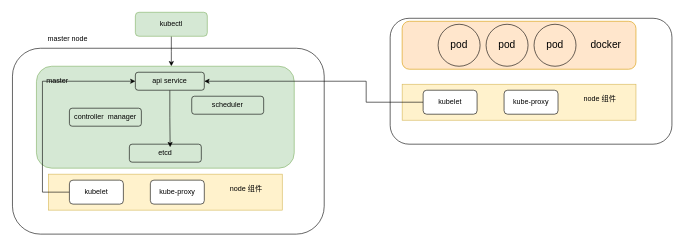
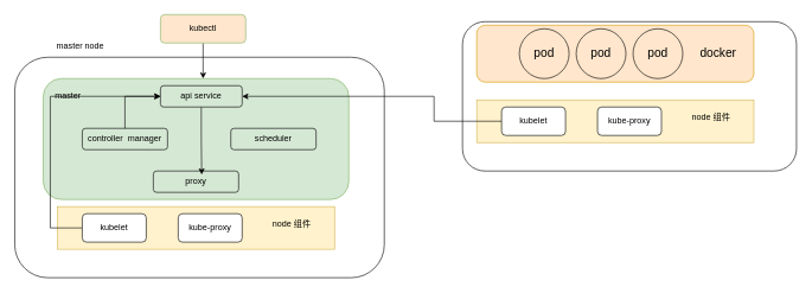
  <mxCell id="0" />
  <mxCell id="1" parent="0" />
  <mxCell id="2" value="" style="rounded=1;whiteSpace=wrap;html=1;strokeColor=#000000;strokeWidth=1;fillColor=none;" vertex="1" parent="1"><mxGeometry x="650" y="30" width="470" height="210" as="geometry" /></mxCell>
  <mxCell id="3" value="" style="rounded=1;whiteSpace=wrap;html=1;fontSize=17;strokeColor=#d79b00;strokeWidth=1;fillColor=#ffe6cc;" vertex="1" parent="1"><mxGeometry x="670" y="35" width="390" height="80" as="geometry" /></mxCell>
  <mxCell id="4" value="" style="rounded=1;whiteSpace=wrap;html=1;strokeColor=#000000;strokeWidth=1;fillColor=none;" vertex="1" parent="1"><mxGeometry x="20" y="80" width="520" height="310" as="geometry" /></mxCell>
  <mxCell id="5" value="" style="rounded=0;whiteSpace=wrap;html=1;strokeWidth=1;fillColor=#fff2cc;strokeColor=#d6b656;" vertex="1" parent="1"><mxGeometry x="80" y="290" width="390" height="60" as="geometry" /></mxCell>
  <mxCell id="6" style="edgeStyle=orthogonalEdgeStyle;rounded=0;orthogonalLoop=1;jettySize=auto;html=1;entryX=0.5;entryY=0;entryDx=0;entryDy=0;" edge="1" parent="1" source="7"><mxGeometry relative="1" as="geometry"><mxPoint x="285" y="110" as="targetPoint" /></mxGeometry></mxCell>
- <mxCell id="7" value="kubectl" style="rounded=1;whiteSpace=wrap;html=1;fillColor=#d5e8d4;strokeColor=#82b366;" vertex="1" parent="1"><mxGeometry x="225" y="20" width="120" height="40" as="geometry" /></mxCell>
+ <mxCell id="7" value="kubectl" style="rounded=1;whiteSpace=wrap;html=1;fillColor=#ffe6cc;strokeColor=#82b366;" vertex="1" parent="1"><mxGeometry x="225" y="20" width="120" height="40" as="geometry" /></mxCell>
  <mxCell id="8" value="" style="rounded=1;whiteSpace=wrap;html=1;fillColor=#d5e8d4;strokeColor=#82b366;" vertex="1" parent="1"><mxGeometry x="60" y="110" width="430" height="170" as="geometry" /></mxCell>
  <mxCell id="9" value="master" style="text;html=1;strokeColor=none;fillColor=none;align=center;verticalAlign=middle;whiteSpace=wrap;rounded=0;" vertex="1" parent="1"><mxGeometry x="65" y="120" width="60" height="30" as="geometry" /></mxCell>
  <mxCell id="10" style="edgeStyle=orthogonalEdgeStyle;rounded=0;orthogonalLoop=1;jettySize=auto;html=1;entryX=0.567;entryY=0.167;entryDx=0;entryDy=0;entryPerimeter=0;" edge="1" parent="1" source="11" target="13"><mxGeometry relative="1" as="geometry" /></mxCell>
  <mxCell id="11" value="api service" style="rounded=1;whiteSpace=wrap;html=1;fillColor=#d5e8d4;" vertex="1" parent="1"><mxGeometry x="225" y="120" width="115" height="30" as="geometry" /></mxCell>
  <mxCell id="12" value="node 组件" style="text;html=1;strokeColor=none;fillColor=none;align=center;verticalAlign=middle;whiteSpace=wrap;rounded=0;" vertex="1" parent="1"><mxGeometry x="380" y="300" width="60" height="30" as="geometry" /></mxCell>
- <mxCell id="13" value="etcd" style="rounded=1;whiteSpace=wrap;html=1;strokeColor=#000000;strokeWidth=1;fillColor=none;" vertex="1" parent="1"><mxGeometry x="215" y="240" width="120" height="30" as="geometry" /></mxCell>
+ <mxCell id="13" value="proxy" style="rounded=1;whiteSpace=wrap;html=1;strokeColor=#000000;strokeWidth=1;fillColor=none;" vertex="1" parent="1"><mxGeometry x="215" y="240" width="120" height="30" as="geometry" /></mxCell>
+ <mxCell id="14" style="edgeStyle=orthogonalEdgeStyle;rounded=0;orthogonalLoop=1;jettySize=auto;html=1;entryX=0;entryY=0.5;entryDx=0;entryDy=0;" edge="1" parent="1" source="15" target="11"><mxGeometry relative="1" as="geometry" /></mxCell>
  <mxCell id="15" value="controller&amp;nbsp; manager" style="rounded=1;whiteSpace=wrap;html=1;strokeColor=#000000;strokeWidth=1;fillColor=none;" vertex="1" parent="1"><mxGeometry x="115" y="180" width="120" height="30" as="geometry" /></mxCell>
- <mxCell id="16" value="scheduler" style="rounded=1;whiteSpace=wrap;html=1;strokeColor=#000000;strokeWidth=1;fillColor=none;" vertex="1" parent="1"><mxGeometry x="319" y="160" width="120" height="30" as="geometry" /></mxCell>
+ <mxCell id="16" value="scheduler" style="rounded=1;whiteSpace=wrap;html=1;strokeColor=#000000;strokeWidth=1;fillColor=none;" vertex="1" parent="1"><mxGeometry x="324" y="180" width="120" height="30" as="geometry" /></mxCell>
  <mxCell id="17" style="edgeStyle=orthogonalEdgeStyle;rounded=0;orthogonalLoop=1;jettySize=auto;html=1;entryX=0;entryY=0.5;entryDx=0;entryDy=0;" edge="1" parent="1" source="18" target="11"><mxGeometry relative="1" as="geometry"><Array as="points"><mxPoint x="70" y="320" /><mxPoint x="70" y="135" /></Array></mxGeometry></mxCell>
  <mxCell id="18" value="kubelet" style="rounded=1;whiteSpace=wrap;html=1;" vertex="1" parent="1"><mxGeometry x="115" y="300" width="90" height="40" as="geometry" /></mxCell>
  <mxCell id="19" value="kube-proxy&lt;br&gt;" style="rounded=1;whiteSpace=wrap;html=1;" vertex="1" parent="1"><mxGeometry x="250" y="300" width="90" height="40" as="geometry" /></mxCell>
  <mxCell id="20" value="master node" style="text;html=1;strokeColor=none;fillColor=none;align=center;verticalAlign=middle;whiteSpace=wrap;rounded=0;" vertex="1" parent="1"><mxGeometry x="55" y="50" width="115" height="30" as="geometry" /></mxCell>
  <mxCell id="21" value="" style="ellipse;whiteSpace=wrap;html=1;aspect=fixed;strokeColor=#000000;strokeWidth=1;fillColor=none;" vertex="1" parent="1"><mxGeometry x="730" y="40" width="70" height="70" as="geometry" /></mxCell>
  <mxCell id="22" value="pod" style="text;html=1;strokeColor=none;fillColor=none;align=center;verticalAlign=middle;whiteSpace=wrap;rounded=0;fontSize=17;" vertex="1" parent="1"><mxGeometry x="735" y="60" width="60" height="30" as="geometry" /></mxCell>
  <mxCell id="23" value="" style="ellipse;whiteSpace=wrap;html=1;aspect=fixed;strokeColor=#000000;strokeWidth=1;fillColor=none;" vertex="1" parent="1"><mxGeometry x="890" y="40" width="70" height="70" as="geometry" /></mxCell>
  <mxCell id="24" value="pod" style="text;html=1;strokeColor=none;fillColor=none;align=center;verticalAlign=middle;whiteSpace=wrap;rounded=0;fontSize=17;" vertex="1" parent="1"><mxGeometry x="895" y="60" width="60" height="30" as="geometry" /></mxCell>
  <mxCell id="25" value="" style="ellipse;whiteSpace=wrap;html=1;aspect=fixed;strokeColor=#000000;strokeWidth=1;fillColor=none;" vertex="1" parent="1"><mxGeometry x="810" y="40" width="70" height="70" as="geometry" /></mxCell>
  <mxCell id="26" value="pod" style="text;html=1;strokeColor=none;fillColor=none;align=center;verticalAlign=middle;whiteSpace=wrap;rounded=0;fontSize=17;" vertex="1" parent="1"><mxGeometry x="815" y="60" width="60" height="30" as="geometry" /></mxCell>
  <mxCell id="27" value="docker" style="text;html=1;strokeColor=none;fillColor=none;align=center;verticalAlign=middle;whiteSpace=wrap;rounded=0;fontSize=17;" vertex="1" parent="1"><mxGeometry x="980" y="60" width="60" height="30" as="geometry" /></mxCell>
  <mxCell id="28" value="" style="rounded=0;whiteSpace=wrap;html=1;strokeWidth=1;fillColor=#fff2cc;strokeColor=#d6b656;" vertex="1" parent="1"><mxGeometry x="670" y="140" width="390" height="60" as="geometry" /></mxCell>
  <mxCell id="29" value="node 组件" style="text;html=1;strokeColor=none;fillColor=none;align=center;verticalAlign=middle;whiteSpace=wrap;rounded=0;" vertex="1" parent="1"><mxGeometry x="970" y="150" width="60" height="30" as="geometry" /></mxCell>
  <mxCell id="30" style="edgeStyle=orthogonalEdgeStyle;rounded=0;orthogonalLoop=1;jettySize=auto;html=1;entryX=1;entryY=0.5;entryDx=0;entryDy=0;fontSize=17;" edge="1" parent="1" source="31" target="11"><mxGeometry relative="1" as="geometry"><Array as="points"><mxPoint x="610" y="170" /><mxPoint x="610" y="135" /></Array></mxGeometry></mxCell>
  <mxCell id="31" value="kubelet" style="rounded=1;whiteSpace=wrap;html=1;" vertex="1" parent="1"><mxGeometry x="705" y="150" width="90" height="40" as="geometry" /></mxCell>
  <mxCell id="32" value="kube-proxy&lt;br&gt;" style="rounded=1;whiteSpace=wrap;html=1;" vertex="1" parent="1"><mxGeometry x="840" y="150" width="90" height="40" as="geometry" /></mxCell>
